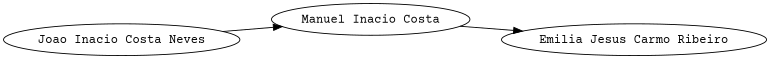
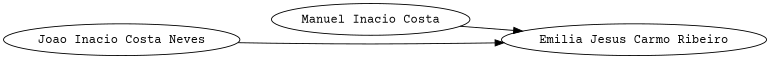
  digraph {
    fontname="Courier Prime"
    rankdir=LR
    node [fontname="Courier Prime"]
    edge [fontname="Courier Prime"]
    n1 [label="Manuel Inacio Costa"]
    n2 [label="Emilia Jesus Carmo Ribeiro"]
    n3 [label="Joao Inacio Costa Neves"]
    n1 -> n2
-   n3 -> n1
+   n3 -> n2
  }
